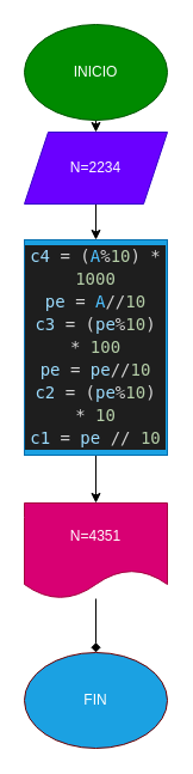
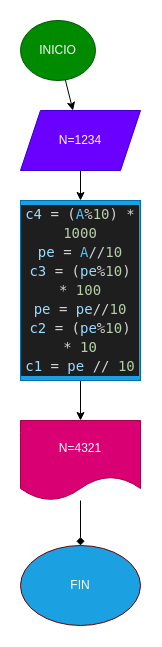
  <mxCell id="0" />
  <mxCell id="1" parent="0" />
  <mxCell id="2" value="" style="edgeStyle=none;html=1;" parent="1" source="3" target="5" edge="1"><mxGeometry relative="1" as="geometry" /></mxCell>
- <mxCell id="3" value="INICIO" style="ellipse;whiteSpace=wrap;html=1;fillColor=#008a00;fontColor=#ffffff;strokeColor=#005700;" parent="1" vertex="1"><mxGeometry x="20" y="20" width="120" height="80" as="geometry" /></mxCell>
+ <mxCell id="3" value="INICIO" style="ellipse;whiteSpace=wrap;html=1;fillColor=#008a00;fontColor=#ffffff;strokeColor=#005700;" parent="1" vertex="1"><mxGeometry x="20" y="20" width="75" height="60" as="geometry" /></mxCell>
  <mxCell id="4" value="" style="edgeStyle=none;html=1;" parent="1" source="5" target="8" edge="1"><mxGeometry relative="1" as="geometry" /></mxCell>
- <mxCell id="5" value="N=2234" style="shape=parallelogram;perimeter=parallelogramPerimeter;whiteSpace=wrap;html=1;fixedSize=1;fillColor=#6a00ff;fontColor=#ffffff;strokeColor=#3700CC;" parent="1" vertex="1"><mxGeometry x="20" y="110" width="120" height="60" as="geometry" /></mxCell>
+ <mxCell id="5" value="N=1234" style="shape=parallelogram;perimeter=parallelogramPerimeter;whiteSpace=wrap;html=1;fixedSize=1;fillColor=#6a00ff;fontColor=#ffffff;strokeColor=#3700CC;" parent="1" vertex="1"><mxGeometry x="20" y="110" width="120" height="60" as="geometry" /></mxCell>
  <mxCell id="6" value="" style="edgeStyle=none;html=1;" parent="1" source="8" target="10" edge="1"><mxGeometry relative="1" as="geometry" /></mxCell>
  <mxCell id="7" style="edgeStyle=none;html=1;" edge="1" parent="1"><mxGeometry relative="1" as="geometry"><mxPoint x="80" y="380" as="targetPoint" /><mxPoint x="80" y="380" as="sourcePoint" /></mxGeometry></mxCell>
  <mxCell id="8" value="&lt;div style=&quot;color: rgb(212, 212, 212); background-color: rgb(30, 30, 30); font-family: &amp;quot;Droid Sans Mono&amp;quot;, &amp;quot;monospace&amp;quot;, monospace; font-size: 14px; line-height: 19px;&quot;&gt;&lt;div&gt;&lt;span style=&quot;color: #9cdcfe;&quot;&gt;c4&lt;/span&gt; = (&lt;span style=&quot;color: #4fc1ff;&quot;&gt;A&lt;/span&gt;%&lt;span style=&quot;color: #b5cea8;&quot;&gt;10&lt;/span&gt;) * &lt;span style=&quot;color: #b5cea8;&quot;&gt;1000&lt;/span&gt;&lt;/div&gt;&lt;div&gt;&lt;span style=&quot;color: #9cdcfe;&quot;&gt;pe&lt;/span&gt; = &lt;span style=&quot;color: #4fc1ff;&quot;&gt;A&lt;/span&gt;//&lt;span style=&quot;color: #b5cea8;&quot;&gt;10&lt;/span&gt;&lt;/div&gt;&lt;div&gt;&lt;span style=&quot;color: #9cdcfe;&quot;&gt;c3&lt;/span&gt; = (&lt;span style=&quot;color: #9cdcfe;&quot;&gt;pe&lt;/span&gt;%&lt;span style=&quot;color: #b5cea8;&quot;&gt;10&lt;/span&gt;) * &lt;span style=&quot;color: #b5cea8;&quot;&gt;100&lt;/span&gt;&lt;/div&gt;&lt;div&gt;&lt;span style=&quot;color: #9cdcfe;&quot;&gt;pe&lt;/span&gt; = &lt;span style=&quot;color: #9cdcfe;&quot;&gt;pe&lt;/span&gt;//&lt;span style=&quot;color: #b5cea8;&quot;&gt;10&lt;/span&gt;&lt;/div&gt;&lt;div&gt;&lt;span style=&quot;color: #9cdcfe;&quot;&gt;c2&lt;/span&gt; = (&lt;span style=&quot;color: #9cdcfe;&quot;&gt;pe&lt;/span&gt;%&lt;span style=&quot;color: #b5cea8;&quot;&gt;10&lt;/span&gt;) * &lt;span style=&quot;color: #b5cea8;&quot;&gt;10&lt;/span&gt;&lt;/div&gt;&lt;div&gt;&lt;span style=&quot;color: #9cdcfe;&quot;&gt;c1&lt;/span&gt; = &lt;span style=&quot;color: #9cdcfe;&quot;&gt;pe&lt;/span&gt; // &lt;span style=&quot;color: #b5cea8;&quot;&gt;10&lt;/span&gt;&lt;/div&gt;&lt;/div&gt;" style="rounded=0;whiteSpace=wrap;html=1;fillColor=#1ba1e2;fontColor=#ffffff;strokeColor=#006EAF;" parent="1" vertex="1"><mxGeometry x="20" y="200" width="120" height="180" as="geometry" /></mxCell>
  <mxCell id="9" value="" style="edgeStyle=none;html=1;endArrow=diamond;" parent="1" source="10" target="11" edge="1"><mxGeometry relative="1" as="geometry" /></mxCell>
- <mxCell id="10" value="N=4351" style="shape=document;whiteSpace=wrap;html=1;boundedLbl=1;fillColor=#d80073;fontColor=#ffffff;strokeColor=#A50040;" parent="1" vertex="1"><mxGeometry x="20" y="420" width="120" height="80" as="geometry" /></mxCell>
+ <mxCell id="10" value="N=4321" style="shape=document;whiteSpace=wrap;html=1;boundedLbl=1;fillColor=#d80073;fontColor=#ffffff;strokeColor=#A50040;" parent="1" vertex="1"><mxGeometry x="20" y="420" width="120" height="80" as="geometry" /></mxCell>
  <mxCell id="11" value="FIN" style="ellipse;whiteSpace=wrap;html=1;fillColor=#1ba1e2;fontColor=#ffffff;strokeColor=#6F0000;" parent="1" vertex="1"><mxGeometry x="20" y="545" width="120" height="80" as="geometry" /></mxCell>
